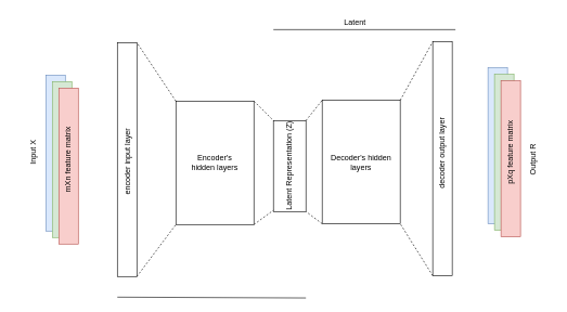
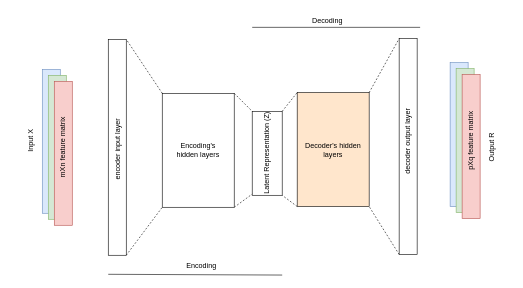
  <mxCell id="0" />
  <mxCell id="1" parent="0" />
  <mxCell id="2" value="" style="rounded=0;whiteSpace=wrap;html=1;fillColor=#dae8fc;strokeColor=#6c8ebf;" vertex="1" parent="1"><mxGeometry x="70" y="115" width="30" height="240" as="geometry" /></mxCell>
  <mxCell id="3" value="" style="rounded=0;whiteSpace=wrap;html=1;fillColor=#d5e8d4;strokeColor=#82b366;" vertex="1" parent="1"><mxGeometry x="80" y="125" width="30" height="240" as="geometry" /></mxCell>
  <mxCell id="4" value="" style="rounded=0;whiteSpace=wrap;html=1;fillColor=#f8cecc;strokeColor=#b85450;" vertex="1" parent="1"><mxGeometry x="90" y="135" width="30" height="240" as="geometry" /></mxCell>
  <mxCell id="5" value="mXn feature matrix" style="text;html=1;strokeColor=none;fillColor=none;align=center;verticalAlign=middle;whiteSpace=wrap;rounded=0;rotation=-90;" vertex="1" parent="1"><mxGeometry x="40" y="230" width="130" height="30" as="geometry" /></mxCell>
  <mxCell id="6" value="" style="rounded=0;whiteSpace=wrap;html=1;" vertex="1" parent="1"><mxGeometry x="180" y="65" width="30" height="360" as="geometry" /></mxCell>
  <mxCell id="7" value="encoder input layer" style="text;html=1;strokeColor=none;fillColor=none;align=center;verticalAlign=middle;whiteSpace=wrap;rounded=0;rotation=-90;" vertex="1" parent="1"><mxGeometry x="133.75" y="233.75" width="122.5" height="30" as="geometry" /></mxCell>
  <mxCell id="8" value="" style="rounded=0;whiteSpace=wrap;html=1;" vertex="1" parent="1"><mxGeometry x="665" y="63.75" width="30" height="360" as="geometry" /></mxCell>
  <mxCell id="9" value="decoder output layer" style="text;html=1;strokeColor=none;fillColor=none;align=center;verticalAlign=middle;whiteSpace=wrap;rounded=0;rotation=-90;" vertex="1" parent="1"><mxGeometry x="615" y="220" width="130" height="30" as="geometry" /></mxCell>
  <mxCell id="10" value="" style="rounded=0;whiteSpace=wrap;html=1;fillColor=#dae8fc;strokeColor=#6c8ebf;" vertex="1" parent="1"><mxGeometry x="750" y="103.75" width="30" height="240" as="geometry" /></mxCell>
  <mxCell id="11" value="" style="rounded=0;whiteSpace=wrap;html=1;fillColor=#d5e8d4;strokeColor=#82b366;" vertex="1" parent="1"><mxGeometry x="760" y="113.75" width="30" height="240" as="geometry" /></mxCell>
  <mxCell id="12" value="" style="rounded=0;whiteSpace=wrap;html=1;fillColor=#f8cecc;strokeColor=#b85450;" vertex="1" parent="1"><mxGeometry x="770" y="123.75" width="30" height="240" as="geometry" /></mxCell>
  <mxCell id="13" value="pXq feature matrix" style="text;html=1;strokeColor=none;fillColor=none;align=center;verticalAlign=middle;whiteSpace=wrap;rounded=0;rotation=-90;" vertex="1" parent="1"><mxGeometry x="720" y="218.75" width="130" height="30" as="geometry" /></mxCell>
- <mxCell id="14" value="Encoder's &lt;br&gt;hidden layers" style="rounded=0;whiteSpace=wrap;html=1;" vertex="1" parent="1"><mxGeometry x="270" y="155" width="120" height="190" as="geometry" /></mxCell>
- <mxCell id="15" value="Decoder's hidden layers" style="rounded=0;whiteSpace=wrap;html=1;" vertex="1" parent="1"><mxGeometry x="495" y="153.75" width="120" height="190" as="geometry" /></mxCell>
+ <mxCell id="14" value="Encoding's &lt;br&gt;hidden layers" style="rounded=0;whiteSpace=wrap;html=1;" vertex="1" parent="1"><mxGeometry x="270" y="155" width="120" height="190" as="geometry" /></mxCell>
+ <mxCell id="15" value="Decoder's hidden layers" style="rounded=0;whiteSpace=wrap;html=1;fillColor=#ffe6cc;" vertex="1" parent="1"><mxGeometry x="495" y="153.75" width="120" height="190" as="geometry" /></mxCell>
  <mxCell id="16" value="" style="rounded=0;whiteSpace=wrap;html=1;" vertex="1" parent="1"><mxGeometry x="420" y="185" width="50" height="140" as="geometry" /></mxCell>
  <mxCell id="17" value="Latent Representation (Z)&amp;nbsp;" style="text;html=1;strokeColor=none;fillColor=none;align=center;verticalAlign=middle;whiteSpace=wrap;rounded=0;rotation=-90;" vertex="1" parent="1"><mxGeometry x="370" y="238" width="150" height="30" as="geometry" /></mxCell>
  <mxCell id="18" value="" style="endArrow=none;dashed=1;html=1;rounded=0;entryX=1;entryY=0;entryDx=0;entryDy=0;exitX=0;exitY=0;exitDx=0;exitDy=0;" edge="1" parent="1" source="14" target="6"><mxGeometry width="50" height="50" relative="1" as="geometry"><mxPoint x="430" y="195" as="sourcePoint" /><mxPoint x="480" y="145" as="targetPoint" /></mxGeometry></mxCell>
  <mxCell id="19" value="" style="endArrow=none;dashed=1;html=1;rounded=0;entryX=1;entryY=0;entryDx=0;entryDy=0;exitX=1;exitY=1;exitDx=0;exitDy=0;" edge="1" parent="1" source="6"><mxGeometry width="50" height="50" relative="1" as="geometry"><mxPoint x="330" y="435" as="sourcePoint" /><mxPoint x="270" y="345" as="targetPoint" /></mxGeometry></mxCell>
  <mxCell id="20" value="" style="endArrow=none;dashed=1;html=1;rounded=0;entryX=0;entryY=0;entryDx=0;entryDy=0;exitX=1;exitY=1;exitDx=0;exitDy=0;" edge="1" parent="1" target="8"><mxGeometry width="50" height="50" relative="1" as="geometry"><mxPoint x="615" y="153.75" as="sourcePoint" /><mxPoint x="675" y="73.75" as="targetPoint" /></mxGeometry></mxCell>
  <mxCell id="21" value="" style="endArrow=none;dashed=1;html=1;rounded=0;exitX=0;exitY=0;exitDx=0;exitDy=0;entryX=1;entryY=1;entryDx=0;entryDy=0;" edge="1" parent="1" target="15"><mxGeometry width="50" height="50" relative="1" as="geometry"><mxPoint x="665" y="423.75" as="sourcePoint" /><mxPoint x="610" y="345" as="targetPoint" /></mxGeometry></mxCell>
  <mxCell id="22" value="" style="endArrow=none;dashed=1;html=1;rounded=0;entryX=0;entryY=0;entryDx=0;entryDy=0;exitX=1;exitY=0;exitDx=0;exitDy=0;" edge="1" parent="1" source="16" target="15"><mxGeometry width="50" height="50" relative="1" as="geometry"><mxPoint x="430" y="195" as="sourcePoint" /><mxPoint x="480" y="145" as="targetPoint" /></mxGeometry></mxCell>
  <mxCell id="23" value="" style="endArrow=none;dashed=1;html=1;rounded=0;exitX=1;exitY=1;exitDx=0;exitDy=0;" edge="1" parent="1" source="14"><mxGeometry width="50" height="50" relative="1" as="geometry"><mxPoint x="395" y="353.75" as="sourcePoint" /><mxPoint x="420" y="323" as="targetPoint" /></mxGeometry></mxCell>
  <mxCell id="24" value="" style="endArrow=none;dashed=1;html=1;rounded=0;exitX=0;exitY=1;exitDx=0;exitDy=0;entryX=1;entryY=1;entryDx=0;entryDy=0;" edge="1" parent="1" source="15" target="16"><mxGeometry width="50" height="50" relative="1" as="geometry"><mxPoint x="400" y="355" as="sourcePoint" /><mxPoint x="430" y="333" as="targetPoint" /></mxGeometry></mxCell>
  <mxCell id="25" value="" style="endArrow=none;dashed=1;html=1;rounded=0;exitX=1;exitY=0;exitDx=0;exitDy=0;entryX=0;entryY=0;entryDx=0;entryDy=0;" edge="1" parent="1" source="14" target="16"><mxGeometry width="50" height="50" relative="1" as="geometry"><mxPoint x="505" y="353.75" as="sourcePoint" /><mxPoint x="480" y="335" as="targetPoint" /></mxGeometry></mxCell>
  <mxCell id="26" value="Input X" style="text;html=1;strokeColor=none;fillColor=none;align=center;verticalAlign=middle;whiteSpace=wrap;rounded=0;rotation=-90;" vertex="1" parent="1"><mxGeometry x="20" y="218.75" width="60" height="30" as="geometry" /></mxCell>
  <mxCell id="27" value="Output R" style="text;html=1;strokeColor=none;fillColor=none;align=center;verticalAlign=middle;whiteSpace=wrap;rounded=0;rotation=-90;" vertex="1" parent="1"><mxGeometry x="790" y="230" width="60" height="30" as="geometry" /></mxCell>
  <mxCell id="28" value="" style="endArrow=none;html=1;rounded=0;" edge="1" parent="1"><mxGeometry width="50" height="50" relative="1" as="geometry"><mxPoint x="180" y="456.75" as="sourcePoint" /><mxPoint x="470" y="458" as="targetPoint" /></mxGeometry></mxCell>
+ <mxCell id="29" value="Encoding" style="text;html=1;align=center;verticalAlign=middle;resizable=0;points=[];autosize=1;strokeColor=none;fillColor=none;" vertex="1" parent="1"><mxGeometry x="300" y="428" width="70" height="30" as="geometry" /></mxCell>
  <mxCell id="30" value="" style="endArrow=none;html=1;rounded=0;" edge="1" parent="1"><mxGeometry width="50" height="50" relative="1" as="geometry"><mxPoint x="420" y="45" as="sourcePoint" /><mxPoint x="700" y="45" as="targetPoint" /></mxGeometry></mxCell>
- <mxCell id="31" value="Latent" style="text;html=1;align=center;verticalAlign=middle;resizable=0;points=[];autosize=1;strokeColor=none;fillColor=none;" vertex="1" parent="1"><mxGeometry x="510" y="20" width="70" height="30" as="geometry" /></mxCell>
+ <mxCell id="31" value="Decoding" style="text;html=1;align=center;verticalAlign=middle;resizable=0;points=[];autosize=1;strokeColor=none;fillColor=none;" vertex="1" parent="1"><mxGeometry x="510" y="20" width="70" height="30" as="geometry" /></mxCell>
